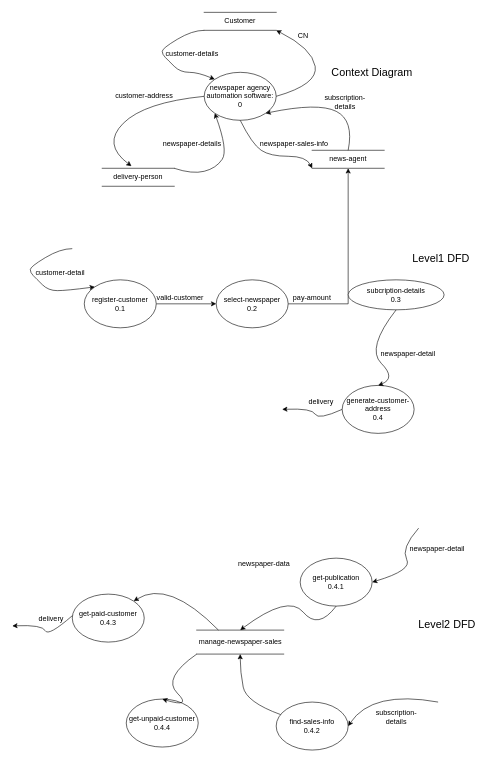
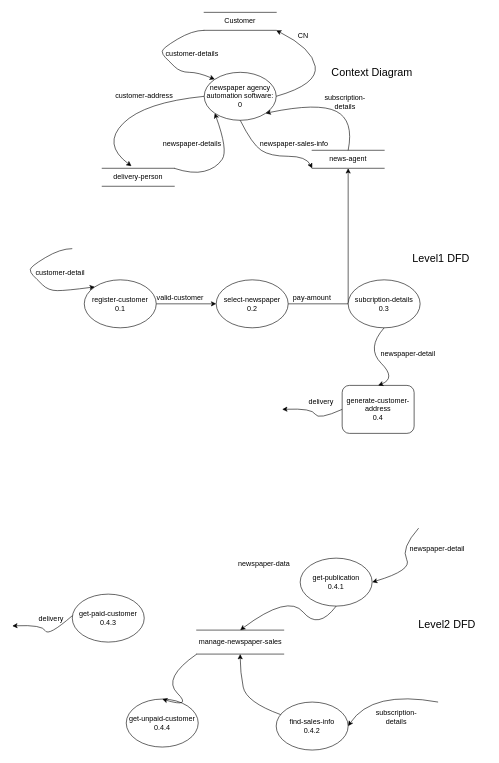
  <mxCell id="0" />
  <mxCell id="1" parent="0" />
  <mxCell id="2" value="newspaper agency automation software:&lt;div&gt;0&lt;/div&gt;" style="ellipse;whiteSpace=wrap;html=1;" parent="1" vertex="1"><mxGeometry x="340" y="120" width="120" height="80" as="geometry" /></mxCell>
  <mxCell id="3" value="Customer" style="shape=partialRectangle;whiteSpace=wrap;html=1;left=0;right=0;fillColor=none;" parent="1" vertex="1"><mxGeometry x="340" y="20" width="120" height="30" as="geometry" /></mxCell>
  <mxCell id="4" value="" style="curved=1;endArrow=classic;html=1;rounded=0;entryX=0;entryY=0;entryDx=0;entryDy=0;exitX=0;exitY=1;exitDx=0;exitDy=0;" parent="1" source="3" target="2" edge="1"><mxGeometry width="50" height="50" relative="1" as="geometry"><mxPoint x="340" y="50" as="sourcePoint" /><mxPoint x="340" y="160" as="targetPoint" /><Array as="points"><mxPoint x="320" y="50" /><mxPoint x="270" y="80" /><mxPoint x="270" y="90" /><mxPoint x="280" y="100" /><mxPoint x="300" y="120" /><mxPoint x="330" y="120" /></Array></mxGeometry></mxCell>
  <mxCell id="5" value="" style="curved=1;endArrow=classic;html=1;rounded=0;exitX=1;exitY=0.5;exitDx=0;exitDy=0;entryX=1;entryY=1;entryDx=0;entryDy=0;" parent="1" source="2" target="3" edge="1"><mxGeometry width="50" height="50" relative="1" as="geometry"><mxPoint x="470" y="180" as="sourcePoint" /><mxPoint x="520" y="130" as="targetPoint" /><Array as="points"><mxPoint x="530" y="140" /><mxPoint x="520" y="80" /></Array></mxGeometry></mxCell>
  <mxCell id="6" value="delivery-person" style="shape=partialRectangle;whiteSpace=wrap;html=1;left=0;right=0;fillColor=none;" parent="1" vertex="1"><mxGeometry x="170" y="280" width="120" height="30" as="geometry" /></mxCell>
  <mxCell id="7" value="news-agent" style="shape=partialRectangle;whiteSpace=wrap;html=1;left=0;right=0;fillColor=none;" parent="1" vertex="1"><mxGeometry x="520" y="250" width="120" height="30" as="geometry" /></mxCell>
  <mxCell id="8" value="" style="curved=1;endArrow=classic;html=1;rounded=0;exitX=1;exitY=0;exitDx=0;exitDy=0;entryX=0;entryY=1;entryDx=0;entryDy=0;" parent="1" source="6" target="2" edge="1"><mxGeometry width="50" height="50" relative="1" as="geometry"><mxPoint x="240" y="240" as="sourcePoint" /><mxPoint x="290" y="190" as="targetPoint" /><Array as="points"><mxPoint x="320" y="290" /><mxPoint x="360" y="280" /><mxPoint x="380" y="250" /></Array></mxGeometry></mxCell>
  <mxCell id="9" value="" style="curved=1;endArrow=classic;html=1;rounded=0;exitX=0;exitY=0.5;exitDx=0;exitDy=0;entryX=0.406;entryY=-0.121;entryDx=0;entryDy=0;entryPerimeter=0;" parent="1" source="2" target="6" edge="1"><mxGeometry width="50" height="50" relative="1" as="geometry"><mxPoint x="460" y="260" as="sourcePoint" /><mxPoint x="510" y="210" as="targetPoint" /><Array as="points"><mxPoint x="240" y="170" /><mxPoint x="170" y="240" /></Array></mxGeometry></mxCell>
  <mxCell id="10" value="" style="curved=1;endArrow=classic;html=1;rounded=0;exitX=0.5;exitY=1;exitDx=0;exitDy=0;entryX=0;entryY=1;entryDx=0;entryDy=0;" parent="1" source="2" target="7" edge="1"><mxGeometry width="50" height="50" relative="1" as="geometry"><mxPoint x="510" y="210" as="sourcePoint" /><mxPoint x="460" y="260" as="targetPoint" /><Array as="points"><mxPoint x="420" y="240" /><mxPoint x="450" y="260" /><mxPoint x="510" y="260" /></Array></mxGeometry></mxCell>
  <mxCell id="11" value="" style="curved=1;endArrow=classic;html=1;rounded=0;exitX=0.5;exitY=0;exitDx=0;exitDy=0;entryX=1;entryY=1;entryDx=0;entryDy=0;" parent="1" source="7" target="2" edge="1"><mxGeometry width="50" height="50" relative="1" as="geometry"><mxPoint x="530" y="220" as="sourcePoint" /><mxPoint x="580" y="170" as="targetPoint" /><Array as="points"><mxPoint x="590" y="200" /><mxPoint x="530" y="170" /></Array></mxGeometry></mxCell>
  <mxCell id="12" value="customer-details" style="text;html=1;align=center;verticalAlign=middle;whiteSpace=wrap;rounded=0;" parent="1" vertex="1"><mxGeometry x="270" y="80" width="100" height="20" as="geometry" /></mxCell>
  <mxCell id="13" value="CN" style="text;html=1;align=center;verticalAlign=middle;whiteSpace=wrap;rounded=0;" parent="1" vertex="1"><mxGeometry x="480" y="50" width="50" height="20" as="geometry" /></mxCell>
  <mxCell id="14" value="customer-address" style="text;html=1;align=center;verticalAlign=middle;whiteSpace=wrap;rounded=0;" parent="1" vertex="1"><mxGeometry x="190" y="150" width="100" height="20" as="geometry" /></mxCell>
  <mxCell id="15" value="newspaper-details" style="text;html=1;align=center;verticalAlign=middle;whiteSpace=wrap;rounded=0;" parent="1" vertex="1"><mxGeometry x="270" y="230" width="100" height="20" as="geometry" /></mxCell>
  <mxCell id="16" value="subscription-details" style="text;html=1;align=center;verticalAlign=middle;whiteSpace=wrap;rounded=0;" parent="1" vertex="1"><mxGeometry x="525" y="160" width="100" height="20" as="geometry" /></mxCell>
  <mxCell id="17" value="newspaper-sales-info" style="text;html=1;align=center;verticalAlign=middle;whiteSpace=wrap;rounded=0;" parent="1" vertex="1"><mxGeometry x="430" y="230" width="120" height="20" as="geometry" /></mxCell>
  <mxCell id="18" value="&lt;font style=&quot;font-size: 18px;&quot;&gt;Context Diagram&lt;/font&gt;" style="text;html=1;align=center;verticalAlign=middle;whiteSpace=wrap;rounded=0;" parent="1" vertex="1"><mxGeometry x="540" y="110" width="160" height="20" as="geometry" /></mxCell>
  <mxCell id="19" value="" style="edgeStyle=orthogonalEdgeStyle;rounded=0;orthogonalLoop=1;jettySize=auto;html=1;entryX=0;entryY=0.5;entryDx=0;entryDy=0;" parent="1" source="20" target="22" edge="1"><mxGeometry relative="1" as="geometry"><mxPoint x="360" y="506" as="targetPoint" /></mxGeometry></mxCell>
  <mxCell id="20" value="register-customer&lt;div&gt;0.1&lt;/div&gt;" style="ellipse;whiteSpace=wrap;html=1;" parent="1" vertex="1"><mxGeometry x="140" y="466" width="120" height="80" as="geometry" /></mxCell>
  <mxCell id="21" value="" style="edgeStyle=orthogonalEdgeStyle;rounded=0;orthogonalLoop=1;jettySize=auto;html=1;" parent="1" source="22" target="7" edge="1"><mxGeometry relative="1" as="geometry" /></mxCell>
  <mxCell id="22" value="select-newspaper&lt;br&gt;&lt;div&gt;0.2&lt;/div&gt;" style="ellipse;whiteSpace=wrap;html=1;" parent="1" vertex="1"><mxGeometry x="360" y="466" width="120" height="80" as="geometry" /></mxCell>
  <mxCell id="23" value="" style="curved=1;endArrow=classic;html=1;rounded=0;entryX=0;entryY=0;entryDx=0;entryDy=0;exitX=0;exitY=1;exitDx=0;exitDy=0;" parent="1" target="20" edge="1"><mxGeometry width="50" height="50" relative="1" as="geometry"><mxPoint x="120" y="414" as="sourcePoint" /><mxPoint x="138" y="496" as="targetPoint" /><Array as="points"><mxPoint x="100" y="414" /><mxPoint x="50" y="444" /><mxPoint x="50" y="454" /><mxPoint x="60" y="464" /><mxPoint x="80" y="484" /><mxPoint x="110" y="484" /></Array></mxGeometry></mxCell>
  <mxCell id="24" value="customer-detail" style="text;html=1;align=center;verticalAlign=middle;whiteSpace=wrap;rounded=0;" parent="1" vertex="1"><mxGeometry x="50" y="444" width="100" height="20" as="geometry" /></mxCell>
  <mxCell id="25" value="valid-customer" style="text;html=1;align=center;verticalAlign=middle;whiteSpace=wrap;rounded=0;" parent="1" vertex="1"><mxGeometry x="250" y="486" width="100" height="20" as="geometry" /></mxCell>
- <mxCell id="26" value="subcription-details&lt;div&gt;0.3&lt;/div&gt;" style="ellipse;whiteSpace=wrap;html=1;" parent="1" vertex="1"><mxGeometry x="580" y="466" width="160" height="50" as="geometry" /></mxCell>
+ <mxCell id="26" value="subcription-details&lt;div&gt;0.3&lt;/div&gt;" style="ellipse;whiteSpace=wrap;html=1;" parent="1" vertex="1"><mxGeometry x="580" y="466" width="120" height="80" as="geometry" /></mxCell>
  <mxCell id="27" value="&lt;font style=&quot;font-size: 18px;&quot;&gt;Level1 DFD&lt;/font&gt;" style="text;html=1;align=center;verticalAlign=middle;whiteSpace=wrap;rounded=0;" parent="1" vertex="1"><mxGeometry x="670" y="420" width="130" height="22" as="geometry" /></mxCell>
  <mxCell id="28" value="pay-amount" style="text;html=1;align=center;verticalAlign=middle;whiteSpace=wrap;rounded=0;" parent="1" vertex="1"><mxGeometry x="470" y="486" width="100" height="20" as="geometry" /></mxCell>
  <mxCell id="29" value="newspaper-detail" style="text;html=1;align=center;verticalAlign=middle;whiteSpace=wrap;rounded=0;" parent="1" vertex="1"><mxGeometry x="630" y="580" width="100" height="20" as="geometry" /></mxCell>
- <mxCell id="30" value="generate-customer-address&lt;div&gt;0.4&lt;/div&gt;" style="ellipse;whiteSpace=wrap;html=1;" parent="1" vertex="1"><mxGeometry x="570" y="642" width="120" height="80" as="geometry" /></mxCell>
+ <mxCell id="30" value="generate-customer-address&lt;div&gt;0.4&lt;/div&gt;" style="whiteSpace=wrap;html=1;rounded=1;" parent="1" vertex="1"><mxGeometry x="570" y="642" width="120" height="80" as="geometry" /></mxCell>
  <mxCell id="31" value="delivery" style="text;html=1;align=center;verticalAlign=middle;whiteSpace=wrap;rounded=0;" parent="1" vertex="1"><mxGeometry x="500" y="660" width="70" height="20" as="geometry" /></mxCell>
  <mxCell id="32" value="" style="curved=1;endArrow=classic;html=1;rounded=0;exitX=0.5;exitY=1;exitDx=0;exitDy=0;entryX=0.5;entryY=0;entryDx=0;entryDy=0;" parent="1" source="26" target="30" edge="1"><mxGeometry width="50" height="50" relative="1" as="geometry"><mxPoint x="660" y="580" as="sourcePoint" /><mxPoint x="610" y="630" as="targetPoint" /><Array as="points"><mxPoint x="610" y="580" /><mxPoint x="660" y="630" /></Array></mxGeometry></mxCell>
  <mxCell id="33" value="" style="curved=1;endArrow=classic;html=1;rounded=0;exitX=0;exitY=0.5;exitDx=0;exitDy=0;" parent="1" source="30" edge="1"><mxGeometry width="50" height="50" relative="1" as="geometry"><mxPoint x="545" y="690" as="sourcePoint" /><mxPoint x="470" y="682" as="targetPoint" /><Array as="points"><mxPoint x="530" y="700" /><mxPoint x="520" y="680" /></Array></mxGeometry></mxCell>
  <mxCell id="34" value="&lt;font style=&quot;font-size: 18px;&quot;&gt;Level2 DFD&lt;/font&gt;" style="text;html=1;align=center;verticalAlign=middle;whiteSpace=wrap;rounded=0;" parent="1" vertex="1"><mxGeometry x="680" y="1030" width="130" height="22" as="geometry" /></mxCell>
  <mxCell id="35" value="" style="curved=1;endArrow=classic;html=1;rounded=0;exitX=0.5;exitY=1;exitDx=0;exitDy=0;entryX=1;entryY=0.5;entryDx=0;entryDy=0;" parent="1" target="36" edge="1"><mxGeometry width="50" height="50" relative="1" as="geometry"><mxPoint x="697.5" y="880" as="sourcePoint" /><mxPoint x="637.5" y="1010" as="targetPoint" /><Array as="points"><mxPoint x="667.5" y="914" /><mxPoint x="687.5" y="950" /></Array></mxGeometry></mxCell>
  <mxCell id="36" value="get-publication&lt;div&gt;0.4.1&lt;/div&gt;" style="ellipse;whiteSpace=wrap;html=1;" parent="1" vertex="1"><mxGeometry x="500" y="930" width="120" height="80" as="geometry" /></mxCell>
  <mxCell id="37" value="newspaper-detail" style="text;html=1;align=center;verticalAlign=middle;resizable=0;points=[];autosize=1;strokeColor=none;fillColor=none;" parent="1" vertex="1"><mxGeometry x="672.5" y="900" width="110" height="30" as="geometry" /></mxCell>
  <mxCell id="38" value="find-sales-info&lt;div&gt;0.4.2&lt;/div&gt;" style="ellipse;whiteSpace=wrap;html=1;" parent="1" vertex="1"><mxGeometry x="460" y="1170" width="120" height="80" as="geometry" /></mxCell>
  <mxCell id="39" value="" style="curved=1;endArrow=classic;html=1;rounded=0;exitX=0.5;exitY=1;exitDx=0;exitDy=0;entryX=0.5;entryY=0;entryDx=0;entryDy=0;" parent="1" source="36" target="41" edge="1"><mxGeometry width="50" height="50" relative="1" as="geometry"><mxPoint x="580" y="1050" as="sourcePoint" /><mxPoint x="530" y="1100" as="targetPoint" /><Array as="points"><mxPoint x="530" y="1050" /><mxPoint x="480" y="990" /></Array></mxGeometry></mxCell>
  <mxCell id="40" value="newspaper-data" style="text;html=1;align=center;verticalAlign=middle;whiteSpace=wrap;rounded=0;" parent="1" vertex="1"><mxGeometry x="380" y="930" width="120" height="20" as="geometry" /></mxCell>
  <mxCell id="41" value="manage-newspaper-sales" style="shape=partialRectangle;whiteSpace=wrap;html=1;left=0;right=0;fillColor=none;" parent="1" vertex="1"><mxGeometry x="327.5" y="1050" width="145" height="40" as="geometry" /></mxCell>
  <mxCell id="42" value="" style="curved=1;endArrow=classic;html=1;rounded=0;entryX=0.5;entryY=1;entryDx=0;entryDy=0;" parent="1" source="38" target="41" edge="1"><mxGeometry width="50" height="50" relative="1" as="geometry"><mxPoint x="330" y="1220" as="sourcePoint" /><mxPoint x="380" y="1170" as="targetPoint" /><Array as="points"><mxPoint x="410" y="1170" /><mxPoint x="400" y="1120" /></Array></mxGeometry></mxCell>
  <mxCell id="43" value="get-paid-customer&lt;div&gt;0.4.3&lt;/div&gt;" style="ellipse;whiteSpace=wrap;html=1;" parent="1" vertex="1"><mxGeometry x="120" y="990" width="120" height="80" as="geometry" /></mxCell>
  <mxCell id="44" value="get-unpaid-customer&lt;div&gt;0.4.4&lt;/div&gt;" style="ellipse;whiteSpace=wrap;html=1;" parent="1" vertex="1"><mxGeometry x="210" y="1165" width="120" height="80" as="geometry" /></mxCell>
  <mxCell id="45" value="" style="curved=1;endArrow=classic;html=1;rounded=0;entryX=1;entryY=0.5;entryDx=0;entryDy=0;" parent="1" target="38" edge="1"><mxGeometry width="50" height="50" relative="1" as="geometry"><mxPoint x="730" y="1170" as="sourcePoint" /><mxPoint x="530" y="1170" as="targetPoint" /><Array as="points"><mxPoint x="620" y="1150" /></Array></mxGeometry></mxCell>
  <mxCell id="46" value="&lt;span style=&quot;text-wrap-mode: wrap;&quot;&gt;subscription-details&lt;/span&gt;" style="text;html=1;align=center;verticalAlign=middle;resizable=0;points=[];autosize=1;strokeColor=none;fillColor=none;" parent="1" vertex="1"><mxGeometry x="600" y="1180" width="120" height="30" as="geometry" /></mxCell>
- <mxCell id="47" value="" style="curved=1;endArrow=classic;html=1;rounded=0;exitX=0.25;exitY=0;exitDx=0;exitDy=0;entryX=1;entryY=0;entryDx=0;entryDy=0;" parent="1" source="41" target="43" edge="1"><mxGeometry width="50" height="50" relative="1" as="geometry"><mxPoint x="230" y="965" as="sourcePoint" /><mxPoint x="280" y="915" as="targetPoint" /><Array as="points"><mxPoint x="280" y="965" /></Array></mxGeometry></mxCell>
  <mxCell id="48" value="" style="curved=1;endArrow=classic;html=1;rounded=0;entryX=0.5;entryY=0;entryDx=0;entryDy=0;exitX=0;exitY=1;exitDx=0;exitDy=0;" parent="1" source="41" target="44" edge="1"><mxGeometry width="50" height="50" relative="1" as="geometry"><mxPoint x="320" y="1130" as="sourcePoint" /><mxPoint x="270" y="1180" as="targetPoint" /><Array as="points"><mxPoint x="270" y="1130" /><mxPoint x="320" y="1180" /></Array></mxGeometry></mxCell>
  <mxCell id="49" value="delivery" style="text;html=1;align=center;verticalAlign=middle;whiteSpace=wrap;rounded=0;" parent="1" vertex="1"><mxGeometry x="50" y="1021" width="70" height="20" as="geometry" /></mxCell>
  <mxCell id="50" value="" style="curved=1;endArrow=classic;html=1;rounded=0;exitX=1;exitY=0.25;exitDx=0;exitDy=0;" parent="1" edge="1" source="49"><mxGeometry width="50" height="50" relative="1" as="geometry"><mxPoint x="120" y="1043" as="sourcePoint" /><mxPoint x="20" y="1043" as="targetPoint" /><Array as="points"><mxPoint x="80" y="1061" /><mxPoint x="70" y="1041" /></Array></mxGeometry></mxCell>
